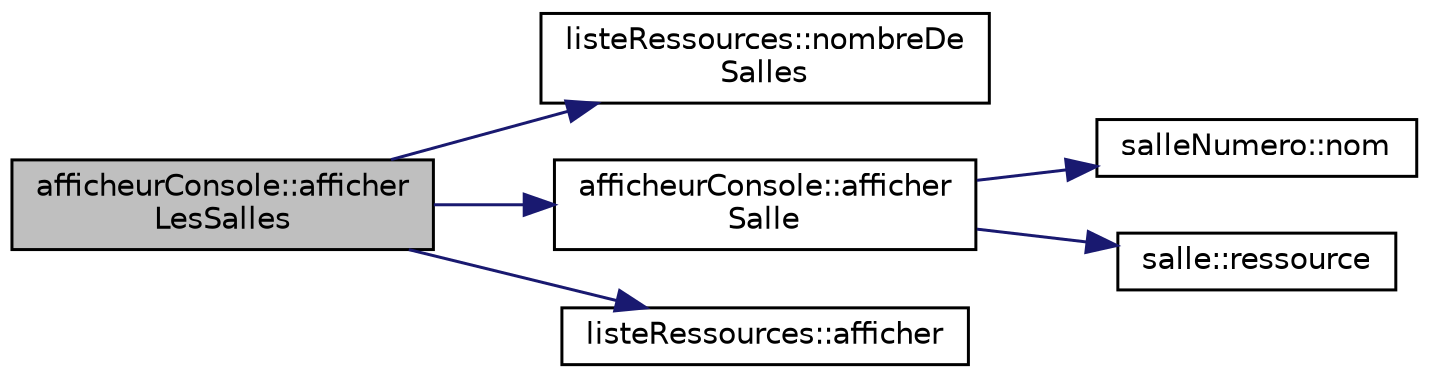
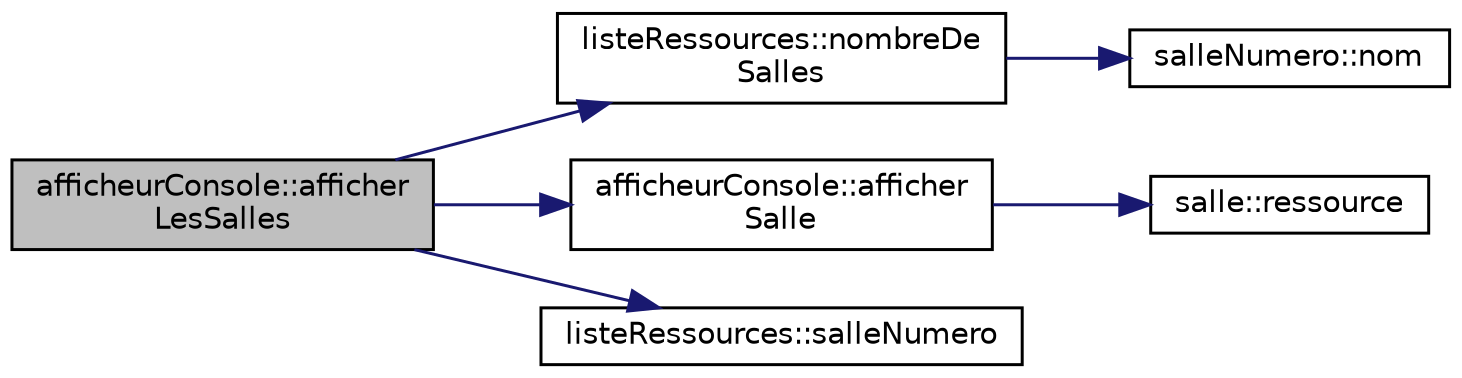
  digraph {
    rankdir=LR
    node [color=black fillcolor=white fontname=Helvetica fontsize=10 shape=record style=filled]
    edge [color=midnightblue fontname=Helvetica fontsize=10 labelfontname=Helvetica labelfontsize=10 style=solid]
    n1 [fillcolor=grey75 fontcolor=black height=0.2 label="afficheurConsole::afficher\lLesSalles" width=0.4]
    n2 [height=0.2 label="listeRessources::nombreDe\lSalles" width=0.4]
    n3 [height=0.2 label="afficheurConsole::afficher\lSalle" width=0.4]
-   n4 [height=0.2 label="listeRessources::afficher" width=0.4]
+   n4 [height=0.2 label="listeRessources::salleNumero" width=0.4]
    n5 [height=0.2 label="salleNumero::nom" width=0.4]
    n6 [height=0.2 label="salle::ressource" width=0.4]
    n1 -> n2
    n1 -> n3
    n1 -> n4
-   n3 -> n5
+   n2 -> n5
    n3 -> n6
  }
